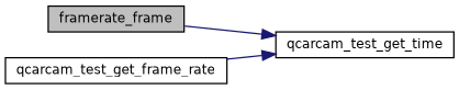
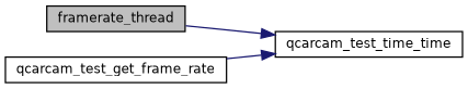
  digraph {
    rankdir=LR
    node [color=black fillcolor=white fontname=Helvetica fontsize=10 shape=record style=filled]
    edge [color=midnightblue fontname=Helvetica fontsize=10 labelfontname=Helvetica labelfontsize=10 style=solid]
-   n1 [fillcolor=grey75 fontcolor=black height=0.2 label=framerate_frame width=0.4]
-   n2 [height=0.2 label=qcarcam_test_get_time width=0.4]
+   n1 [fillcolor=grey75 fontcolor=black height=0.2 label=framerate_thread width=0.4]
+   n2 [height=0.2 label=qcarcam_test_time_time width=0.4]
    n3 [height=0.2 label=qcarcam_test_get_frame_rate width=0.4]
    n1 -> n2
    n3 -> n2
  }
